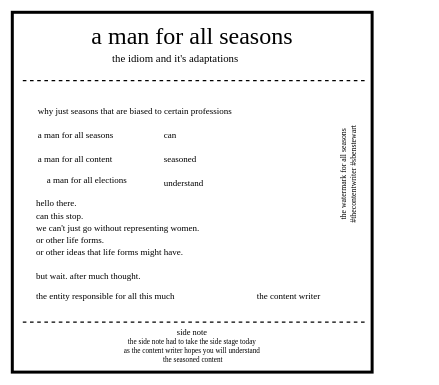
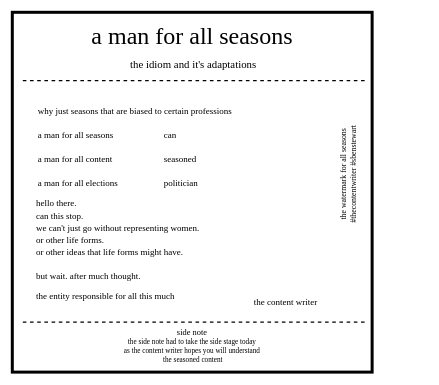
  <mxCell id="0" />
  <mxCell id="1" parent="0" />
  <mxCell id="2" value="" style="whiteSpace=wrap;html=1;aspect=fixed;strokeWidth=5;fillColor=none;" parent="1" vertex="1"><mxGeometry x="20" y="20" width="600" height="600" as="geometry" /></mxCell>
  <mxCell id="3" value="&lt;font face=&quot;xkcd&quot;&gt;&lt;span style=&quot;font-size: 40px&quot;&gt;a man for all seasons&lt;/span&gt;&lt;br&gt;&lt;/font&gt;" style="text;html=1;strokeColor=none;fillColor=none;align=center;verticalAlign=middle;whiteSpace=wrap;rounded=0;" parent="1" vertex="1"><mxGeometry x="35" y="50" width="570" height="20" as="geometry" /></mxCell>
- <mxCell id="4" value="&lt;font face=&quot;xkcd&quot;&gt;&lt;span style=&quot;font-size: 18px&quot;&gt;the idiom and it's adaptations&lt;/span&gt;&lt;br&gt;&lt;/font&gt;" style="text;html=1;strokeColor=none;fillColor=none;align=center;verticalAlign=middle;whiteSpace=wrap;rounded=0;" parent="1" vertex="1"><mxGeometry x="51.5" y="87" width="480" height="20" as="geometry" /></mxCell>
+ <mxCell id="4" value="&lt;font face=&quot;xkcd&quot;&gt;&lt;span style=&quot;font-size: 18px&quot;&gt;the idiom and it's adaptations&lt;/span&gt;&lt;br&gt;&lt;/font&gt;" style="text;html=1;strokeColor=none;fillColor=none;align=center;verticalAlign=middle;whiteSpace=wrap;rounded=0;" parent="1" vertex="1"><mxGeometry x="81.5" y="97" width="480" height="20" as="geometry" /></mxCell>
  <mxCell id="5" value="" style="endArrow=none;dashed=1;html=1;strokeWidth=2;" parent="1" edge="1"><mxGeometry width="50" height="50" relative="1" as="geometry"><mxPoint x="607.5" y="134" as="sourcePoint" /><mxPoint x="32.5" y="134" as="targetPoint" /></mxGeometry></mxCell>
  <mxCell id="6" value="" style="endArrow=none;dashed=1;html=1;strokeWidth=2;" parent="1" edge="1"><mxGeometry width="50" height="50" relative="1" as="geometry"><mxPoint x="607.5" y="536.5" as="sourcePoint" /><mxPoint x="32.5" y="536.5" as="targetPoint" /></mxGeometry></mxCell>
  <mxCell id="7" value="&lt;font face=&quot;xkcd&quot;&gt;&lt;span style=&quot;font-size: 14px&quot;&gt;side note&lt;/span&gt;&lt;/font&gt;&lt;font face=&quot;xkcd&quot;&gt;&lt;br&gt;the side note had to take the side stage today&lt;br&gt;as the content writer hopes you will understand&lt;br&gt;&amp;nbsp;the seasoned content&lt;br&gt;&lt;/font&gt;" style="text;html=1;strokeColor=none;fillColor=none;align=center;verticalAlign=middle;whiteSpace=wrap;rounded=0;" parent="1" vertex="1"><mxGeometry x="20" y="536" width="600" height="80" as="geometry" /></mxCell>
  <mxCell id="8" style="edgeStyle=orthogonalEdgeStyle;rounded=0;orthogonalLoop=1;jettySize=auto;html=1;exitX=0.5;exitY=1;exitDx=0;exitDy=0;strokeWidth=2;" parent="1" edge="1"><mxGeometry relative="1" as="geometry"><mxPoint x="471" y="381" as="sourcePoint" /><mxPoint x="471" y="381" as="targetPoint" /></mxGeometry></mxCell>
  <mxCell id="9" value="&lt;font face=&quot;xkcd&quot; style=&quot;font-size: 13px&quot;&gt;&lt;font style=&quot;font-size: 13px&quot;&gt;the watermark for all seasons&lt;br&gt;&lt;/font&gt;#thecontentwriter #sbenstewart&lt;br&gt;&lt;/font&gt;" style="text;html=1;strokeColor=none;fillColor=none;align=center;verticalAlign=middle;whiteSpace=wrap;rounded=0;rotation=-90;" parent="1" vertex="1"><mxGeometry x="450" y="280" width="260" height="20" as="geometry" /></mxCell>
  <mxCell id="10" value="&lt;font style=&quot;font-size: 15px&quot;&gt;a man for all seasons&lt;/font&gt;" style="text;html=1;strokeColor=none;fillColor=none;align=left;verticalAlign=middle;whiteSpace=wrap;rounded=0;fontFamily=xkcd;fontSize=17;" parent="1" vertex="1"><mxGeometry x="61" y="210" width="179" height="29" as="geometry" /></mxCell>
  <mxCell id="11" value="&lt;font style=&quot;font-size: 15px&quot;&gt;can&lt;/font&gt;" style="text;html=1;strokeColor=none;fillColor=none;align=left;verticalAlign=middle;whiteSpace=wrap;rounded=0;fontFamily=xkcd;fontSize=17;" vertex="1" parent="1"><mxGeometry x="271" y="210" width="179" height="29" as="geometry" /></mxCell>
  <mxCell id="12" value="&lt;font style=&quot;font-size: 15px&quot;&gt;a man for all content&lt;/font&gt;" style="text;html=1;strokeColor=none;fillColor=none;align=left;verticalAlign=middle;whiteSpace=wrap;rounded=0;fontFamily=xkcd;fontSize=17;" vertex="1" parent="1"><mxGeometry x="61" y="250" width="189" height="29" as="geometry" /></mxCell>
  <mxCell id="13" value="&lt;span style=&quot;font-size: 15px&quot;&gt;seasoned&lt;/span&gt;" style="text;html=1;strokeColor=none;fillColor=none;align=left;verticalAlign=middle;whiteSpace=wrap;rounded=0;fontFamily=xkcd;fontSize=17;" vertex="1" parent="1"><mxGeometry x="271" y="250" width="179" height="29" as="geometry" /></mxCell>
- <mxCell id="14" value="&lt;font style=&quot;font-size: 15px&quot;&gt;a man for all elections&lt;/font&gt;" style="text;html=1;strokeColor=none;fillColor=none;align=left;verticalAlign=middle;whiteSpace=wrap;rounded=0;fontFamily=xkcd;fontSize=17;" vertex="1" parent="1"><mxGeometry x="76" y="285" width="189" height="29" as="geometry" /></mxCell>
- <mxCell id="15" value="&lt;span style=&quot;font-size: 15px&quot;&gt;understand&lt;/span&gt;" style="text;html=1;strokeColor=none;fillColor=none;align=left;verticalAlign=middle;whiteSpace=wrap;rounded=0;fontFamily=xkcd;fontSize=17;" vertex="1" parent="1"><mxGeometry x="271" y="290" width="179" height="29" as="geometry" /></mxCell>
+ <mxCell id="14" value="&lt;font style=&quot;font-size: 15px&quot;&gt;a man for all elections&lt;/font&gt;" style="text;html=1;strokeColor=none;fillColor=none;align=left;verticalAlign=middle;whiteSpace=wrap;rounded=0;fontFamily=xkcd;fontSize=17;" vertex="1" parent="1"><mxGeometry x="61" y="290" width="189" height="29" as="geometry" /></mxCell>
+ <mxCell id="15" value="&lt;span style=&quot;font-size: 15px&quot;&gt;politician&lt;/span&gt;" style="text;html=1;strokeColor=none;fillColor=none;align=left;verticalAlign=middle;whiteSpace=wrap;rounded=0;fontFamily=xkcd;fontSize=17;" vertex="1" parent="1"><mxGeometry x="271" y="290" width="179" height="29" as="geometry" /></mxCell>
  <mxCell id="16" value="&lt;font style=&quot;font-size: 15px&quot;&gt;why just seasons that are biased to certain professions&lt;/font&gt;" style="text;html=1;strokeColor=none;fillColor=none;align=left;verticalAlign=middle;whiteSpace=wrap;rounded=0;fontFamily=xkcd;fontSize=17;" vertex="1" parent="1"><mxGeometry x="61" y="170" width="469" height="29" as="geometry" /></mxCell>
  <mxCell id="17" value="&lt;font style=&quot;font-size: 15px&quot;&gt;hello there.&lt;br&gt;can this stop. &lt;br&gt;we can't just go without representing women.&lt;br&gt;or other life forms.&lt;br&gt;or other ideas that life forms might have.&lt;br&gt;&lt;br&gt;but wait. after much thought.&lt;br&gt;&lt;/font&gt;" style="text;html=1;strokeColor=none;fillColor=none;align=left;verticalAlign=middle;whiteSpace=wrap;rounded=0;fontFamily=xkcd;fontSize=17;" vertex="1" parent="1"><mxGeometry x="58" y="340" width="469" height="120" as="geometry" /></mxCell>
  <mxCell id="18" value="&lt;font style=&quot;font-size: 15px&quot;&gt;the entity responsible for all this much&lt;/font&gt;" style="text;html=1;strokeColor=none;fillColor=none;align=left;verticalAlign=middle;whiteSpace=wrap;rounded=0;fontFamily=xkcd;fontSize=17;" vertex="1" parent="1"><mxGeometry x="58" y="479" width="349" height="29" as="geometry" /></mxCell>
- <mxCell id="19" value="&lt;span style=&quot;font-size: 15px&quot;&gt;the content writer&lt;/span&gt;" style="text;html=1;strokeColor=none;fillColor=none;align=left;verticalAlign=middle;whiteSpace=wrap;rounded=0;fontFamily=xkcd;fontSize=17;" vertex="1" parent="1"><mxGeometry x="426" y="479" width="179" height="29" as="geometry" /></mxCell>
+ <mxCell id="19" value="&lt;span style=&quot;font-size: 15px&quot;&gt;the content writer&lt;/span&gt;" style="text;html=1;strokeColor=none;fillColor=none;align=left;verticalAlign=middle;whiteSpace=wrap;rounded=0;fontFamily=xkcd;fontSize=17;" vertex="1" parent="1"><mxGeometry x="421" y="489" width="179" height="29" as="geometry" /></mxCell>
